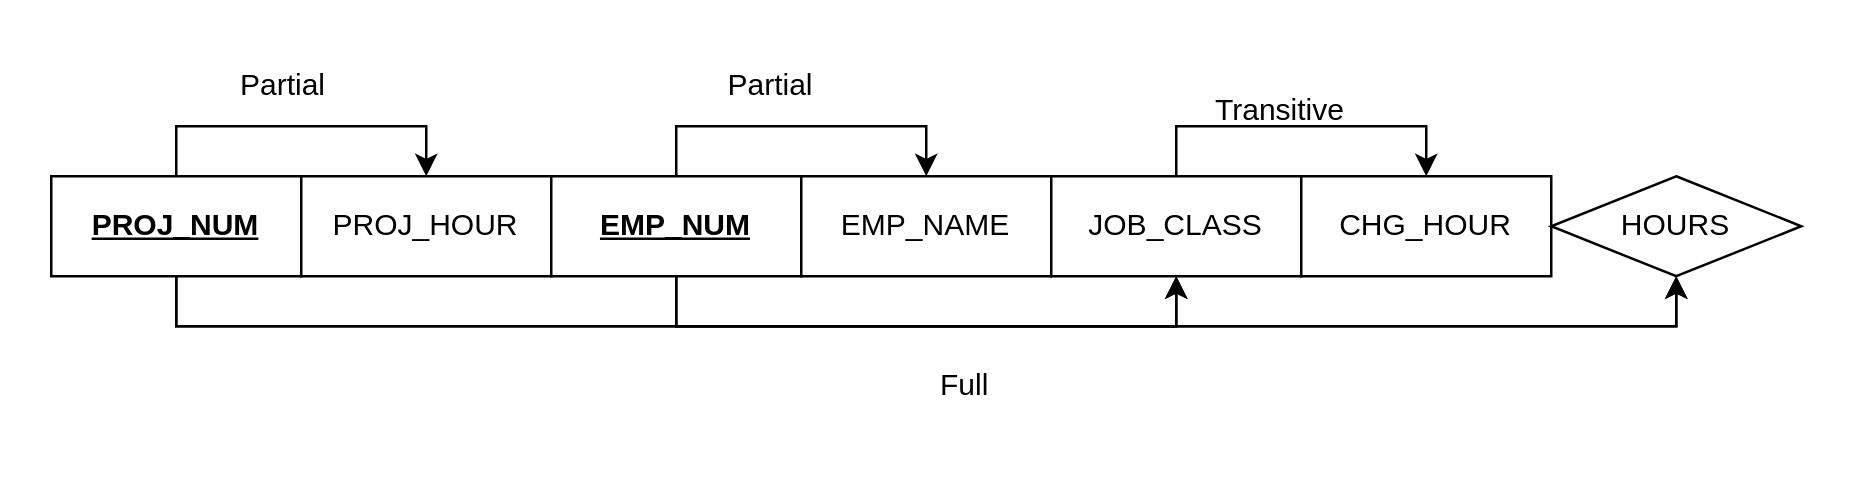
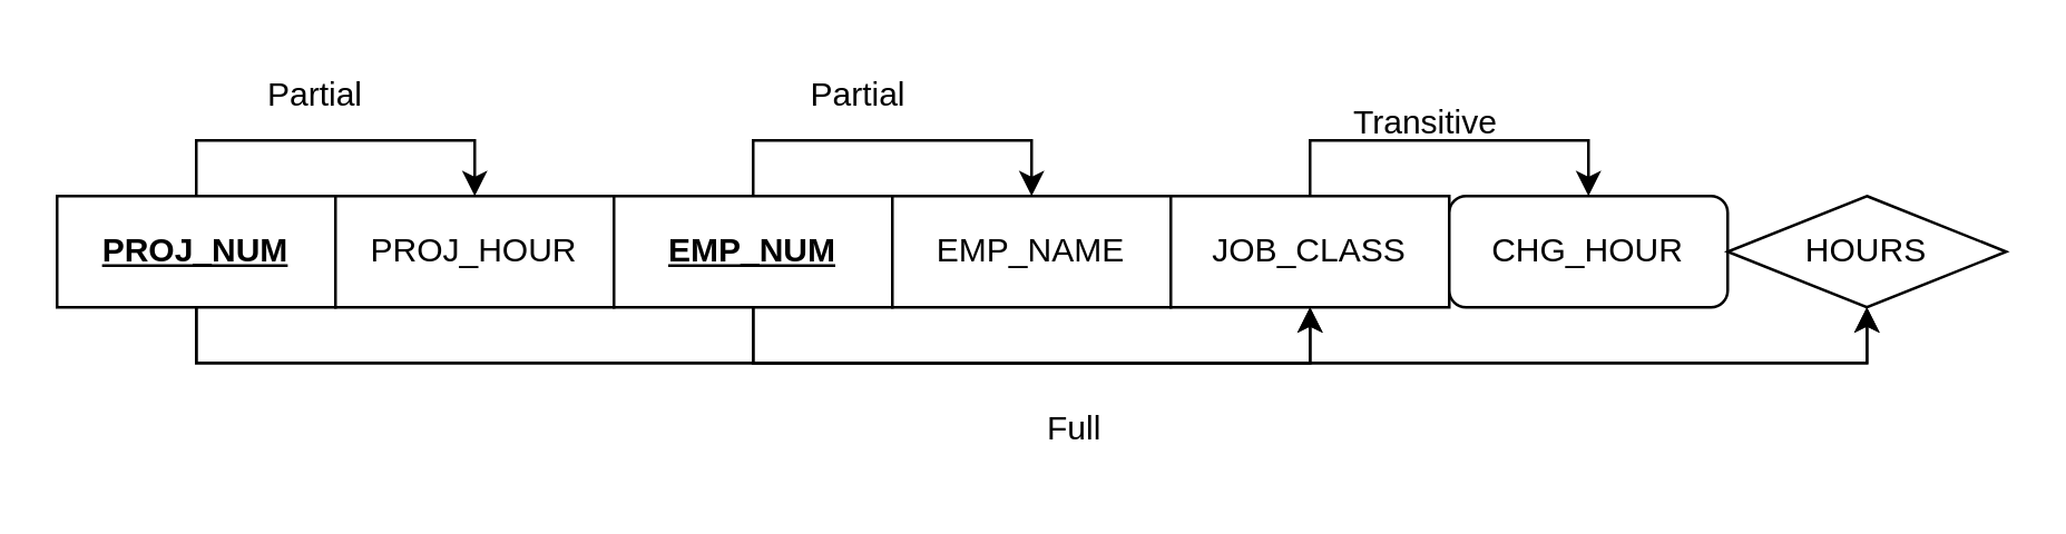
  <mxCell id="0" />
  <mxCell id="1" parent="0" />
  <mxCell id="2" style="edgeStyle=orthogonalEdgeStyle;rounded=0;orthogonalLoop=1;jettySize=auto;html=1;entryX=0.5;entryY=0;entryDx=0;entryDy=0;" edge="1" parent="1" source="5" target="6"><mxGeometry relative="1" as="geometry" /></mxCell>
  <mxCell id="3" style="edgeStyle=orthogonalEdgeStyle;rounded=0;orthogonalLoop=1;jettySize=auto;html=1;entryX=0.5;entryY=1;entryDx=0;entryDy=0;" edge="1" parent="1" source="5" target="13"><mxGeometry relative="1" as="geometry"><Array as="points"><mxPoint x="70" y="130" /><mxPoint x="470" y="130" /></Array></mxGeometry></mxCell>
  <mxCell id="4" style="edgeStyle=orthogonalEdgeStyle;rounded=0;orthogonalLoop=1;jettySize=auto;html=1;entryX=0.5;entryY=1;entryDx=0;entryDy=0;" edge="1" parent="1" source="5" target="15"><mxGeometry relative="1" as="geometry"><Array as="points"><mxPoint x="70" y="130" /><mxPoint x="670" y="130" /></Array></mxGeometry></mxCell>
  <mxCell id="5" value="&lt;b&gt;&lt;u&gt;PROJ_NUM&lt;/u&gt;&lt;/b&gt;" style="whiteSpace=wrap;html=1;align=center;" vertex="1" parent="1"><mxGeometry x="20" y="70" width="100" height="40" as="geometry" /></mxCell>
  <mxCell id="6" value="PROJ_HOUR" style="whiteSpace=wrap;html=1;align=center;" vertex="1" parent="1"><mxGeometry x="120" y="70" width="100" height="40" as="geometry" /></mxCell>
  <mxCell id="7" style="edgeStyle=orthogonalEdgeStyle;rounded=0;orthogonalLoop=1;jettySize=auto;html=1;entryX=0.5;entryY=0;entryDx=0;entryDy=0;" edge="1" parent="1" source="10" target="11"><mxGeometry relative="1" as="geometry" /></mxCell>
  <mxCell id="8" style="edgeStyle=orthogonalEdgeStyle;rounded=0;orthogonalLoop=1;jettySize=auto;html=1;entryX=0.5;entryY=1;entryDx=0;entryDy=0;" edge="1" parent="1" source="10" target="13"><mxGeometry relative="1" as="geometry"><Array as="points"><mxPoint x="270" y="130" /><mxPoint x="470" y="130" /></Array></mxGeometry></mxCell>
  <mxCell id="9" style="edgeStyle=orthogonalEdgeStyle;rounded=0;orthogonalLoop=1;jettySize=auto;html=1;entryX=0.5;entryY=1;entryDx=0;entryDy=0;" edge="1" parent="1" source="10" target="15"><mxGeometry relative="1" as="geometry"><Array as="points"><mxPoint x="270" y="130" /><mxPoint x="670" y="130" /></Array></mxGeometry></mxCell>
  <mxCell id="10" value="&lt;b&gt;&lt;u&gt;EMP_NUM&lt;/u&gt;&lt;/b&gt;" style="whiteSpace=wrap;html=1;align=center;" vertex="1" parent="1"><mxGeometry x="220" y="70" width="100" height="40" as="geometry" /></mxCell>
  <mxCell id="11" value="EMP_NAME" style="whiteSpace=wrap;html=1;align=center;" vertex="1" parent="1"><mxGeometry x="320" y="70" width="100" height="40" as="geometry" /></mxCell>
  <mxCell id="12" style="edgeStyle=orthogonalEdgeStyle;rounded=0;orthogonalLoop=1;jettySize=auto;html=1;entryX=0.5;entryY=0;entryDx=0;entryDy=0;" edge="1" parent="1" source="13" target="14"><mxGeometry relative="1" as="geometry" /></mxCell>
  <mxCell id="13" value="JOB_CLASS" style="whiteSpace=wrap;html=1;align=center;" vertex="1" parent="1"><mxGeometry x="420" y="70" width="100" height="40" as="geometry" /></mxCell>
- <mxCell id="14" value="CHG_HOUR" style="whiteSpace=wrap;html=1;align=center;" vertex="1" parent="1"><mxGeometry x="520" y="70" width="100" height="40" as="geometry" /></mxCell>
+ <mxCell id="14" value="CHG_HOUR" style="whiteSpace=wrap;html=1;align=center;rounded=1;" vertex="1" parent="1"><mxGeometry x="520" y="70" width="100" height="40" as="geometry" /></mxCell>
  <mxCell id="15" value="HOURS" style="rhombus;whiteSpace=wrap;html=1;align=center;" vertex="1" parent="1"><mxGeometry x="620" y="70" width="100" height="40" as="geometry" /></mxCell>
  <mxCell id="16" value="Transitive" style="text;strokeColor=none;fillColor=none;spacingLeft=4;spacingRight=4;overflow=hidden;rotatable=0;points=[[0,0.5],[1,0.5]];portConstraint=eastwest;fontSize=12;whiteSpace=wrap;html=1;" vertex="1" parent="1"><mxGeometry x="480" y="30" width="110" height="30" as="geometry" /></mxCell>
  <mxCell id="17" value="Full" style="text;strokeColor=none;fillColor=none;spacingLeft=4;spacingRight=4;overflow=hidden;rotatable=0;points=[[0,0.5],[1,0.5]];portConstraint=eastwest;fontSize=12;whiteSpace=wrap;html=1;" vertex="1" parent="1"><mxGeometry x="370" y="140" width="40" height="30" as="geometry" /></mxCell>
  <mxCell id="18" value="Partial" style="text;strokeColor=none;fillColor=none;spacingLeft=4;spacingRight=4;overflow=hidden;rotatable=0;points=[[0,0.5],[1,0.5]];portConstraint=eastwest;fontSize=12;whiteSpace=wrap;html=1;" vertex="1" parent="1"><mxGeometry x="90" y="20" width="70" height="30" as="geometry" /></mxCell>
  <mxCell id="19" value="Partial" style="text;strokeColor=none;fillColor=none;spacingLeft=4;spacingRight=4;overflow=hidden;rotatable=0;points=[[0,0.5],[1,0.5]];portConstraint=eastwest;fontSize=12;whiteSpace=wrap;html=1;" vertex="1" parent="1"><mxGeometry x="285" y="20" width="70" height="30" as="geometry" /></mxCell>
